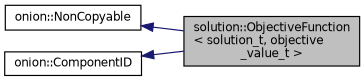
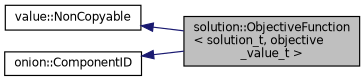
  digraph {
    rankdir=LR
    node [color=black fillcolor=white fontname=Helvetica fontsize=10 shape=record style=filled]
    edge [color=midnightblue dir=back fontname=Helvetica fontsize=10 labelfontname=Helvetica labelfontsize=10 style=solid]
    n1 [fillcolor=grey75 fontcolor=black height=0.2 label="solution::ObjectiveFunction\l\< solution_t, objective\l_value_t \>" width=0.4]
-   n2 [height=0.2 label="onion::NonCopyable" width=0.4]
+   n2 [height=0.2 label="value::NonCopyable" width=0.4]
    n3 [height=0.2 label="onion::ComponentID" width=0.4]
    n2 -> n1
    n3 -> n1
  }
